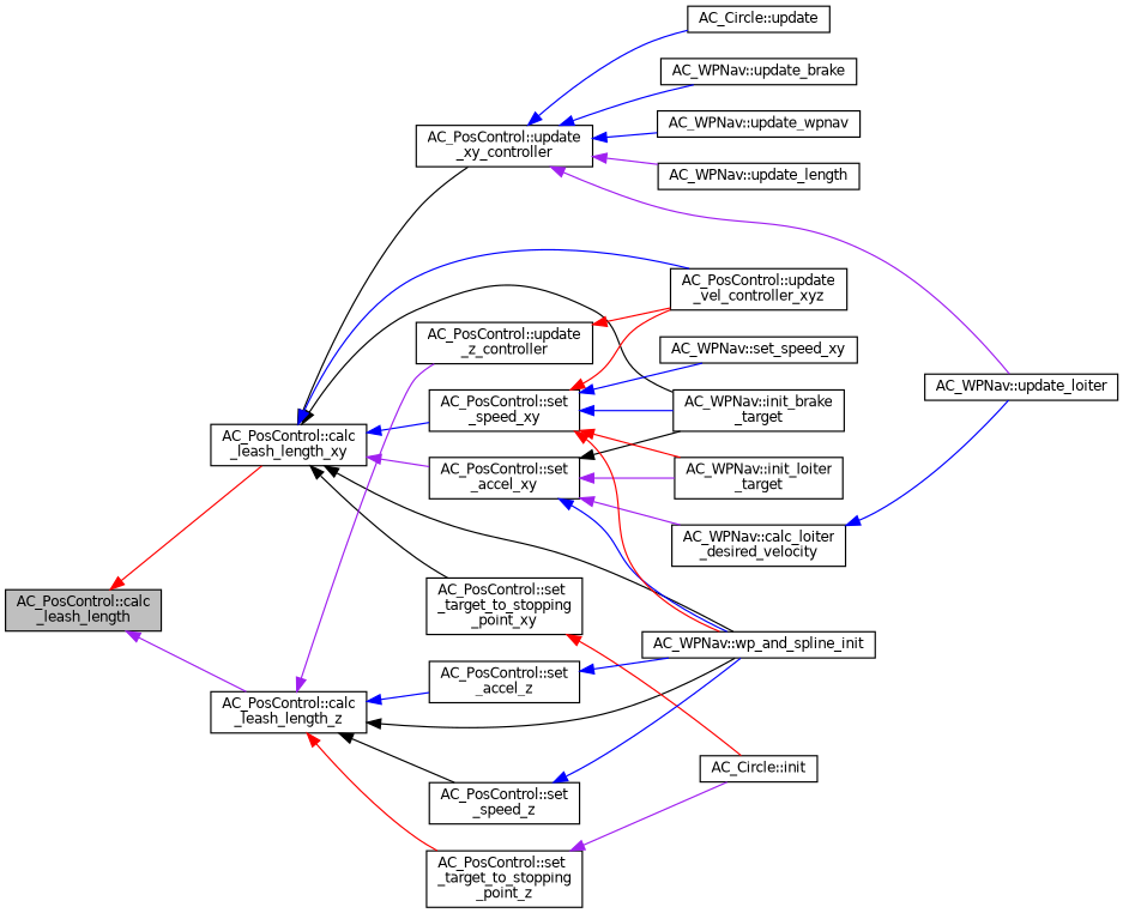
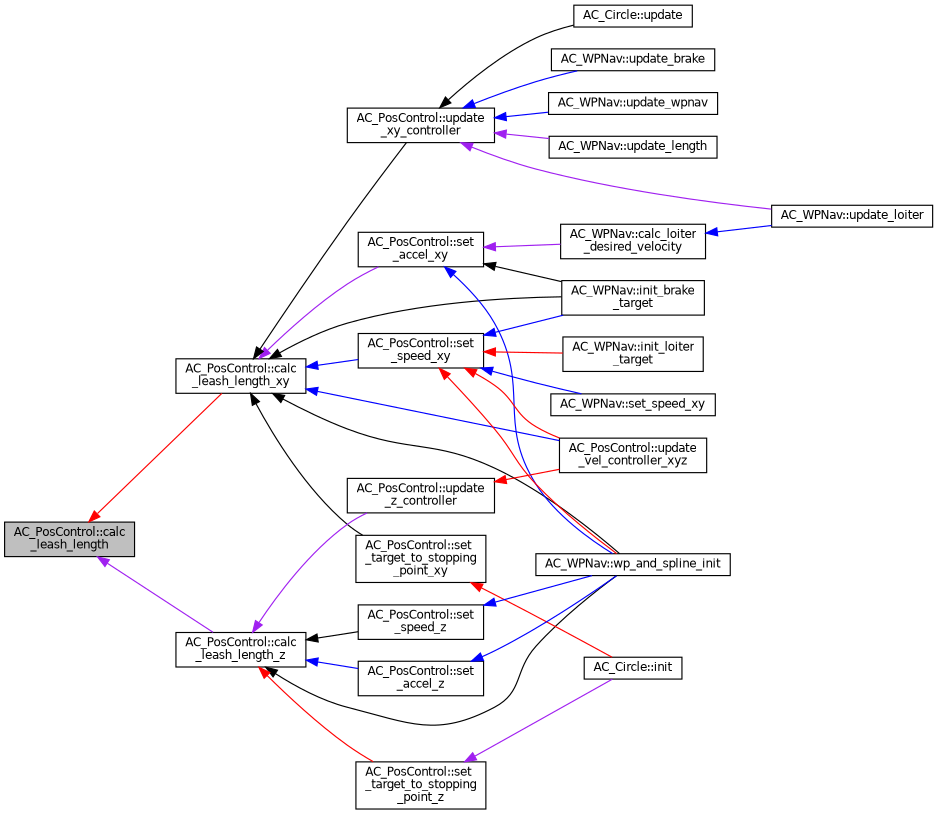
  digraph {
    rankdir=LR
    node [color=black fillcolor=white fontname=Helvetica fontsize=10 shape=record style=filled]
    edge [color=blue dir=back fontname=Helvetica fontsize=10 labelfontname=Helvetica labelfontsize=10 style=solid]
    n1 [fillcolor=grey75 fontcolor=black height=0.2 label="AC_PosControl::calc\l_leash_length" width=0.4]
    n2 [height=0.2 label="AC_PosControl::calc\l_leash_length_xy" width=0.4]
    n3 [height=0.2 label="AC_PosControl::calc\l_leash_length_z" width=0.4]
    n4 [height=0.2 label="AC_PosControl::set\l_accel_xy" width=0.4]
    n5 [height=0.2 label="AC_WPNav::init_brake\l_target" width=0.4]
    n6 [height=0.2 label="AC_WPNav::wp_and_spline_init" width=0.4]
    n7 [height=0.2 label="AC_PosControl::set\l_speed_xy" width=0.4]
    n8 [height=0.2 label="AC_PosControl::set\l_target_to_stopping\l_point_xy" width=0.4]
    n9 [height=0.2 label="AC_PosControl::update\l_xy_controller" width=0.4]
    n10 [height=0.2 label="AC_PosControl::update\l_vel_controller_xyz" width=0.4]
    n11 [height=0.2 label="AC_PosControl::set\l_speed_z" width=0.4]
    n12 [height=0.2 label="AC_PosControl::set\l_accel_z" width=0.4]
    n13 [height=0.2 label="AC_PosControl::set\l_target_to_stopping\l_point_z" width=0.4]
    n14 [height=0.2 label="AC_PosControl::update\l_z_controller" width=0.4]
    n15 [height=0.2 label="AC_WPNav::init_loiter\l_target" width=0.4]
    n16 [height=0.2 label="AC_WPNav::calc_loiter\l_desired_velocity" width=0.4]
    n17 [height=0.2 label="AC_WPNav::set_speed_xy" width=0.4]
    n18 [height=0.2 label="AC_Circle::init" width=0.4]
    n19 [height=0.2 label="AC_WPNav::update_loiter" width=0.4]
    n20 [height=0.2 label="AC_Circle::update" width=0.4]
    n21 [height=0.2 label="AC_WPNav::update_brake" width=0.4]
    n22 [height=0.2 label="AC_WPNav::update_wpnav" width=0.4]
    n23 [height=0.2 label="AC_WPNav::update_length" width=0.4]
    n1 -> n2 [color=red]
    n1 -> n3 [color=purple]
    n2 -> n4 [color=purple]
    n2 -> n5 [color=black]
    n2 -> n6 [color=black]
    n2 -> n7
    n2 -> n8 [color=black]
    n2 -> n9 [color=black]
    n2 -> n10
    n3 -> n6 [color=black]
    n3 -> n11 [color=black]
    n3 -> n12
    n3 -> n13 [color=red]
    n3 -> n14 [color=purple]
    n4 -> n5 [color=black]
    n4 -> n6
-   n4 -> n15 [color=purple]
    n4 -> n16 [color=purple]
    n7 -> n5
    n7 -> n6 [color=red]
    n7 -> n10 [color=red]
    n7 -> n15 [color=red]
    n7 -> n17
    n8 -> n18 [color=red]
    n9 -> n19 [color=purple]
-   n9 -> n20
+   n9 -> n20 [color=black]
    n9 -> n21
    n9 -> n22
    n9 -> n23 [color=purple]
    n11 -> n6
    n12 -> n6
    n13 -> n18 [color=purple]
    n14 -> n10 [color=red]
    n16 -> n19
  }
